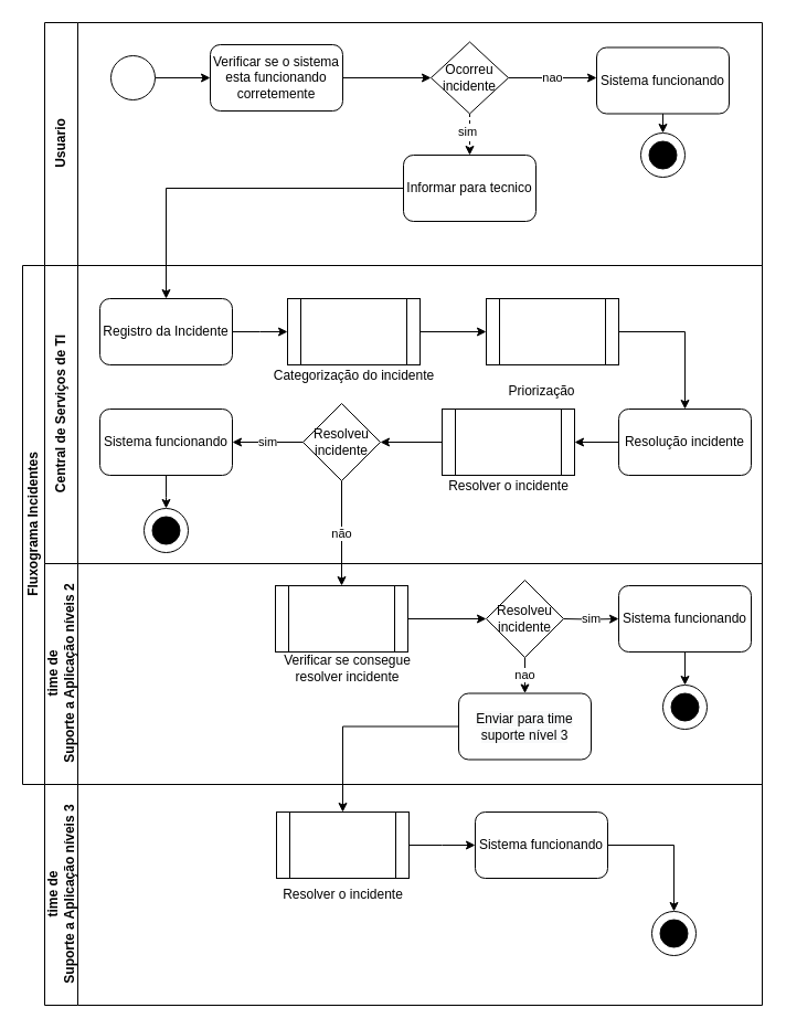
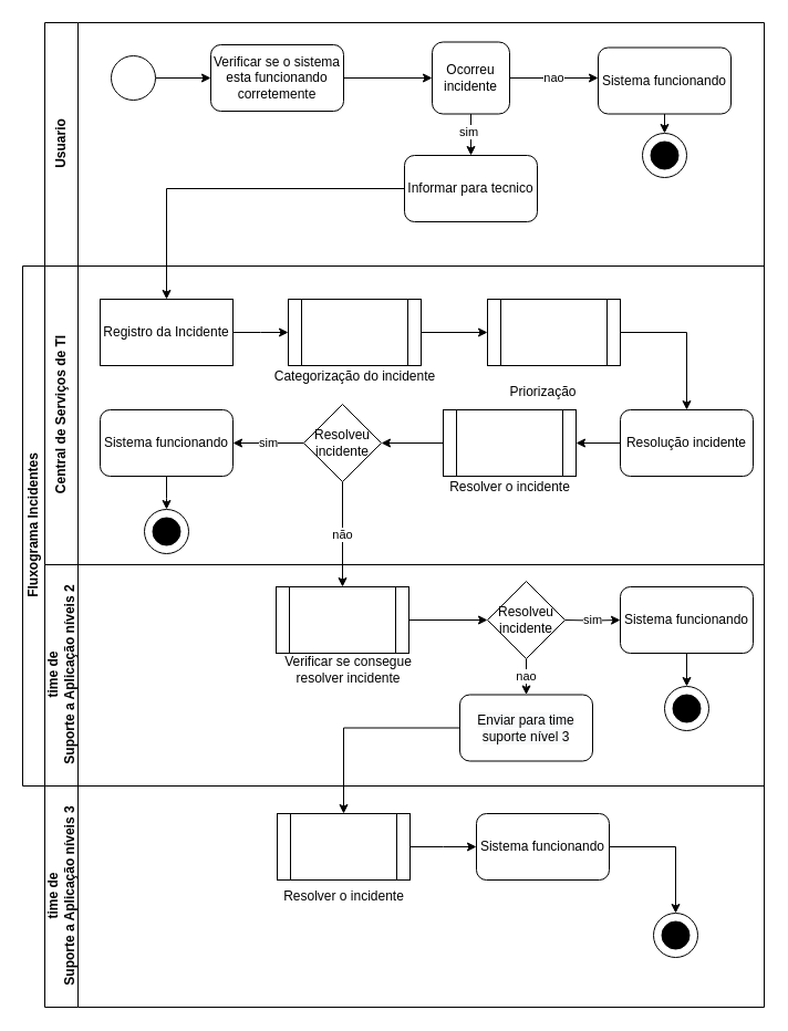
  <mxCell id="0" />
  <mxCell id="1" parent="0" />
  <mxCell id="2" value="Fluxograma&amp;nbsp;Incidentes" style="swimlane;html=1;childLayout=stackLayout;resizeParent=1;resizeParentMax=0;horizontal=0;startSize=20;horizontalStack=0;" parent="1" vertex="1"><mxGeometry x="20" y="240" width="670" height="470" as="geometry" /></mxCell>
  <mxCell id="3" value="Central de Serviços de TI" style="swimlane;html=1;startSize=30;horizontal=0;" parent="2" vertex="1"><mxGeometry x="20" width="650" height="270" as="geometry" /></mxCell>
  <mxCell id="4" value="Usuario" style="swimlane;html=1;startSize=30;horizontal=0;" parent="3" vertex="1"><mxGeometry y="-220" width="650" height="220" as="geometry" /></mxCell>
  <mxCell id="5" value="" style="edgeStyle=orthogonalEdgeStyle;rounded=0;orthogonalLoop=1;jettySize=auto;html=1;" parent="4" source="6" target="8" edge="1"><mxGeometry relative="1" as="geometry" /></mxCell>
  <mxCell id="6" value="" style="ellipse;whiteSpace=wrap;html=1;aspect=fixed;" parent="4" vertex="1"><mxGeometry x="60" y="30" width="40" height="40" as="geometry" /></mxCell>
  <mxCell id="7" value="" style="edgeStyle=orthogonalEdgeStyle;rounded=0;orthogonalLoop=1;jettySize=auto;html=1;" parent="4" source="8" target="12" edge="1"><mxGeometry relative="1" as="geometry" /></mxCell>
  <mxCell id="8" value="Verificar se o sistema esta funcionando corretemente" style="rounded=1;whiteSpace=wrap;html=1;" parent="4" vertex="1"><mxGeometry x="150" y="20" width="120" height="60" as="geometry" /></mxCell>
  <mxCell id="9" value="nao" style="edgeStyle=orthogonalEdgeStyle;rounded=0;orthogonalLoop=1;jettySize=auto;html=1;" parent="4" source="12" edge="1"><mxGeometry relative="1" as="geometry"><mxPoint x="500" y="50" as="targetPoint" /></mxGeometry></mxCell>
- <mxCell id="10" value="" style="edgeStyle=orthogonalEdgeStyle;rounded=0;orthogonalLoop=1;jettySize=auto;html=1;dashed=1;" parent="4" source="12" target="17" edge="1"><mxGeometry relative="1" as="geometry" /></mxCell>
+ <mxCell id="10" value="" style="edgeStyle=orthogonalEdgeStyle;rounded=0;orthogonalLoop=1;jettySize=auto;html=1;" parent="4" source="12" target="17" edge="1"><mxGeometry relative="1" as="geometry" /></mxCell>
  <mxCell id="11" value="sim" style="edgeLabel;html=1;align=center;verticalAlign=middle;resizable=0;points=[];" parent="10" vertex="1" connectable="0"><mxGeometry x="0.059" y="-2" relative="1" as="geometry"><mxPoint x="-1" y="-2" as="offset" /></mxGeometry></mxCell>
- <mxCell id="12" value="Ocorreu incidente" style="rhombus;whiteSpace=wrap;html=1;fillColor=#FFFFFF;" parent="4" vertex="1"><mxGeometry x="350" y="17.5" width="70" height="65" as="geometry" /></mxCell>
+ <mxCell id="12" value="Ocorreu incidente" style="whiteSpace=wrap;html=1;fillColor=#FFFFFF;rounded=1;" parent="4" vertex="1"><mxGeometry x="350" y="17.5" width="70" height="65" as="geometry" /></mxCell>
  <mxCell id="13" style="edgeStyle=orthogonalEdgeStyle;rounded=0;orthogonalLoop=1;jettySize=auto;html=1;exitX=0.5;exitY=1;exitDx=0;exitDy=0;entryX=0.5;entryY=0;entryDx=0;entryDy=0;" parent="4" source="14" target="15" edge="1"><mxGeometry relative="1" as="geometry" /></mxCell>
  <mxCell id="14" value="Sistema funcionando" style="rounded=1;whiteSpace=wrap;html=1;" parent="4" vertex="1"><mxGeometry x="500" y="22.5" width="120" height="60" as="geometry" /></mxCell>
  <mxCell id="15" value="" style="ellipse;whiteSpace=wrap;html=1;aspect=fixed;" parent="4" vertex="1"><mxGeometry x="540" y="100" width="40" height="40" as="geometry" /></mxCell>
  <mxCell id="16" value="" style="ellipse;whiteSpace=wrap;html=1;aspect=fixed;fillColor=#000000;" parent="4" vertex="1"><mxGeometry x="547.5" y="107.5" width="25" height="25" as="geometry" /></mxCell>
  <mxCell id="17" value="Informar para tecnico" style="rounded=1;whiteSpace=wrap;html=1;fillColor=#FFFFFF;" parent="4" vertex="1"><mxGeometry x="325" y="120" width="120" height="60" as="geometry" /></mxCell>
  <mxCell id="18" value="" style="edgeStyle=orthogonalEdgeStyle;rounded=0;orthogonalLoop=1;jettySize=auto;html=1;" parent="3" source="17" target="22" edge="1"><mxGeometry relative="1" as="geometry" /></mxCell>
  <mxCell id="19" value="" style="edgeStyle=orthogonalEdgeStyle;rounded=0;orthogonalLoop=1;jettySize=auto;html=1;" parent="3" source="22" edge="1"><mxGeometry relative="1" as="geometry"><mxPoint x="220" y="60" as="targetPoint" /></mxGeometry></mxCell>
  <mxCell id="20" value="" style="edgeStyle=orthogonalEdgeStyle;rounded=0;orthogonalLoop=1;jettySize=auto;html=1;entryX=0.5;entryY=0;entryDx=0;entryDy=0;" edge="1" parent="3" source="21" target="30"><mxGeometry relative="1" as="geometry"><mxPoint x="600" y="60" as="targetPoint" /><Array as="points"><mxPoint x="580" y="60" /></Array></mxGeometry></mxCell>
  <mxCell id="21" value="" style="shape=process;whiteSpace=wrap;html=1;backgroundOutline=1;fillColor=#FFFFFF;" vertex="1" parent="3"><mxGeometry x="400" y="30" width="120" height="60" as="geometry" /></mxCell>
- <mxCell id="22" value="Registro da Incidente" style="rounded=1;whiteSpace=wrap;html=1;fillColor=#FFFFFF;" parent="3" vertex="1"><mxGeometry x="50" y="30" width="120" height="60" as="geometry" /></mxCell>
+ <mxCell id="22" value="Registro da Incidente" style="whiteSpace=wrap;html=1;fillColor=#FFFFFF;rounded=0;" parent="3" vertex="1"><mxGeometry x="50" y="30" width="120" height="60" as="geometry" /></mxCell>
  <mxCell id="23" value="" style="edgeStyle=orthogonalEdgeStyle;rounded=0;orthogonalLoop=1;jettySize=auto;html=1;" edge="1" parent="3" source="24" target="21"><mxGeometry relative="1" as="geometry" /></mxCell>
  <mxCell id="24" value="" style="shape=process;whiteSpace=wrap;html=1;backgroundOutline=1;fillColor=#FFFFFF;" vertex="1" parent="3"><mxGeometry x="220" y="30" width="120" height="60" as="geometry" /></mxCell>
  <mxCell id="25" value="&lt;span&gt;Categorização do incidente&lt;/span&gt;" style="text;html=1;align=center;verticalAlign=middle;resizable=0;points=[];autosize=1;" vertex="1" parent="3"><mxGeometry x="200" y="90" width="160" height="20" as="geometry" /></mxCell>
  <mxCell id="26" value="&lt;span style=&quot;color: rgba(0 , 0 , 0 , 0) ; font-family: monospace ; font-size: 0px&quot;&gt;%3CmxGraphModel%3E%3Croot%3E%3CmxCell%20id%3D%220%22%2F%3E%3CmxCell%20id%3D%221%22%20parent%3D%220%22%2F%3E%3CmxCell%20id%3D%222%22%20value%3D%22Ocorreu%20incidente%22%20style%3D%22rhombus%3BwhiteSpace%3Dwrap%3Bhtml%3D1%3BfillColor%3D%23FFFFFF%3B%22%20vertex%3D%221%22%20parent%3D%221%22%3E%3CmxGeometry%20x%3D%22460%22%20y%3D%22-312.5%22%20width%3D%2270%22%20height%3D%2265%22%20as%3D%22geometry%22%2F%3E%3C%2FmxCell%3E%3C%2Froot%3E%3C%2FmxGraphModel%3E&lt;/span&gt;" style="text;html=1;align=center;verticalAlign=middle;resizable=0;points=[];autosize=1;" vertex="1" parent="3"><mxGeometry x="615" y="74" width="20" height="20" as="geometry" /></mxCell>
  <mxCell id="27" value="Priorização" style="text;html=1;align=center;verticalAlign=middle;resizable=0;points=[];autosize=1;" vertex="1" parent="3"><mxGeometry x="410" y="104" width="80" height="20" as="geometry" /></mxCell>
  <mxCell id="28" value="sim" style="edgeStyle=orthogonalEdgeStyle;rounded=0;orthogonalLoop=1;jettySize=auto;html=1;" edge="1" parent="3" source="29" target="32"><mxGeometry relative="1" as="geometry" /></mxCell>
  <mxCell id="29" value="Resolveu incidente" style="rhombus;whiteSpace=wrap;html=1;fillColor=#FFFFFF;" vertex="1" parent="3"><mxGeometry x="234" y="125" width="70" height="70" as="geometry" /></mxCell>
  <mxCell id="30" value="&lt;span&gt;Resolução incidente&lt;/span&gt;" style="rounded=1;whiteSpace=wrap;html=1;" vertex="1" parent="3"><mxGeometry x="520" y="130" width="120" height="60" as="geometry" /></mxCell>
  <mxCell id="31" value="" style="edgeStyle=orthogonalEdgeStyle;rounded=0;orthogonalLoop=1;jettySize=auto;html=1;" edge="1" parent="3" source="33" target="29"><mxGeometry relative="1" as="geometry" /></mxCell>
  <mxCell id="32" value="Sistema funcionando" style="rounded=1;whiteSpace=wrap;html=1;" vertex="1" parent="3"><mxGeometry x="50" y="130" width="120" height="60" as="geometry" /></mxCell>
  <mxCell id="33" value="" style="shape=process;whiteSpace=wrap;html=1;backgroundOutline=1;fillColor=#FFFFFF;" vertex="1" parent="3"><mxGeometry x="360" y="130" width="120" height="60" as="geometry" /></mxCell>
  <mxCell id="34" value="" style="edgeStyle=orthogonalEdgeStyle;rounded=0;orthogonalLoop=1;jettySize=auto;html=1;entryX=1;entryY=0.5;entryDx=0;entryDy=0;" edge="1" parent="3" source="30" target="33"><mxGeometry relative="1" as="geometry"><mxPoint x="630" y="50" as="sourcePoint" /><mxPoint x="550" y="50" as="targetPoint" /><Array as="points" /></mxGeometry></mxCell>
  <mxCell id="35" value="Resolver o incidente" style="text;html=1;align=center;verticalAlign=middle;resizable=0;points=[];autosize=1;" vertex="1" parent="3"><mxGeometry x="360" y="190" width="120" height="20" as="geometry" /></mxCell>
  <mxCell id="36" value="" style="ellipse;whiteSpace=wrap;html=1;aspect=fixed;" vertex="1" parent="3"><mxGeometry x="90" y="220" width="40" height="40" as="geometry" /></mxCell>
  <mxCell id="37" value="" style="ellipse;whiteSpace=wrap;html=1;aspect=fixed;fillColor=#000000;" vertex="1" parent="3"><mxGeometry x="97.5" y="227.5" width="25" height="25" as="geometry" /></mxCell>
  <mxCell id="38" value="time de&lt;br&gt;Suporte a Aplicação níveis 2" style="swimlane;html=1;startSize=30;horizontal=0;" parent="2" vertex="1"><mxGeometry x="20" y="270" width="650" height="200" as="geometry" /></mxCell>
  <mxCell id="39" value="" style="edgeStyle=orthogonalEdgeStyle;rounded=0;orthogonalLoop=1;jettySize=auto;html=1;entryX=0.5;entryY=0;entryDx=0;entryDy=0;" parent="38" source="42" target="48" edge="1"><mxGeometry relative="1" as="geometry"><mxPoint x="470" y="270" as="targetPoint" /></mxGeometry></mxCell>
  <mxCell id="40" value="sim" style="edgeStyle=orthogonalEdgeStyle;rounded=0;orthogonalLoop=1;jettySize=auto;html=1;" parent="38" target="42" edge="1"><mxGeometry relative="1" as="geometry"><mxPoint x="470" y="50" as="sourcePoint" /></mxGeometry></mxCell>
  <mxCell id="41" value="nao" style="edgeStyle=orthogonalEdgeStyle;rounded=0;orthogonalLoop=1;jettySize=auto;html=1;entryX=0.5;entryY=0;entryDx=0;entryDy=0;" parent="38" target="50" edge="1"><mxGeometry relative="1" as="geometry"><mxPoint x="325" y="215" as="targetPoint" /><mxPoint x="435" y="85" as="sourcePoint" /></mxGeometry></mxCell>
  <mxCell id="42" value="Sistema funcionando" style="rounded=1;whiteSpace=wrap;html=1;" parent="38" vertex="1"><mxGeometry x="520" y="20" width="120" height="60" as="geometry" /></mxCell>
  <mxCell id="43" value="Resolveu incidente" style="rhombus;whiteSpace=wrap;html=1;fillColor=#FFFFFF;" parent="38" vertex="1"><mxGeometry x="400" y="15" width="70" height="70" as="geometry" /></mxCell>
  <mxCell id="44" value="" style="edgeStyle=orthogonalEdgeStyle;rounded=0;orthogonalLoop=1;jettySize=auto;html=1;" edge="1" parent="38" source="45" target="43"><mxGeometry relative="1" as="geometry" /></mxCell>
  <mxCell id="45" value="" style="shape=process;whiteSpace=wrap;html=1;backgroundOutline=1;fillColor=#FFFFFF;" vertex="1" parent="38"><mxGeometry x="209" y="20" width="120" height="60" as="geometry" /></mxCell>
  <mxCell id="46" value="Verificar se consegue&lt;br&gt;resolver incidente" style="text;html=1;align=center;verticalAlign=middle;resizable=0;points=[];autosize=1;" parent="38" vertex="1"><mxGeometry x="209" y="80" width="130" height="30" as="geometry" /></mxCell>
  <mxCell id="47" value="" style="ellipse;whiteSpace=wrap;html=1;aspect=fixed;fillColor=#000000;" parent="38" vertex="1"><mxGeometry x="567.5" y="117.5" width="25" height="25" as="geometry" /></mxCell>
  <mxCell id="48" value="" style="ellipse;whiteSpace=wrap;html=1;aspect=fixed;" parent="38" vertex="1"><mxGeometry x="560" y="110" width="40" height="40" as="geometry" /></mxCell>
  <mxCell id="49" value="" style="ellipse;whiteSpace=wrap;html=1;aspect=fixed;fillColor=#000000;" parent="38" vertex="1"><mxGeometry x="567.5" y="117.5" width="25" height="25" as="geometry" /></mxCell>
  <mxCell id="50" value="&lt;span style=&quot;color: rgb(0 , 0 , 0) ; font-family: &amp;#34;helvetica&amp;#34; ; font-size: 12px ; font-style: normal ; font-weight: 400 ; letter-spacing: normal ; text-align: center ; text-indent: 0px ; text-transform: none ; word-spacing: 0px ; background-color: rgb(248 , 249 , 250) ; float: none ; display: inline&quot;&gt;Enviar para time suporte nível 3&lt;/span&gt;" style="rounded=1;whiteSpace=wrap;html=1;fillColor=#FFFFFF;" parent="38" vertex="1"><mxGeometry x="375" y="117.5" width="120" height="60" as="geometry" /></mxCell>
  <mxCell id="51" value="não" style="edgeStyle=orthogonalEdgeStyle;rounded=0;orthogonalLoop=1;jettySize=auto;html=1;entryX=0.5;entryY=0;entryDx=0;entryDy=0;" edge="1" parent="2" source="29" target="45"><mxGeometry relative="1" as="geometry"><mxPoint x="289" y="275" as="targetPoint" /></mxGeometry></mxCell>
  <mxCell id="52" value="" style="edgeStyle=orthogonalEdgeStyle;rounded=0;orthogonalLoop=1;jettySize=auto;html=1;" edge="1" parent="2" source="32"><mxGeometry relative="1" as="geometry"><mxPoint x="130" y="220" as="targetPoint" /></mxGeometry></mxCell>
  <mxCell id="53" value="time de&lt;br&gt;Suporte a Aplicação níveis 3" style="swimlane;html=1;startSize=30;horizontal=0;" parent="1" vertex="1"><mxGeometry x="40" y="710" width="650" height="200" as="geometry"><mxRectangle width="30" height="170" as="alternateBounds" /></mxGeometry></mxCell>
  <mxCell id="54" value="Sistema funcionando" style="rounded=1;whiteSpace=wrap;html=1;" parent="53" vertex="1"><mxGeometry x="390" y="25" width="120" height="60" as="geometry" /></mxCell>
  <mxCell id="55" value="" style="edgeStyle=orthogonalEdgeStyle;rounded=0;orthogonalLoop=1;jettySize=auto;html=1;" parent="53" source="56" edge="1"><mxGeometry relative="1" as="geometry"><mxPoint x="390" y="55" as="targetPoint" /></mxGeometry></mxCell>
  <mxCell id="56" value="" style="shape=process;whiteSpace=wrap;html=1;backgroundOutline=1;fillColor=#FFFFFF;" parent="53" vertex="1"><mxGeometry x="210" y="25" width="120" height="60" as="geometry" /></mxCell>
  <mxCell id="57" value="Resolver o incidente" style="text;html=1;align=center;verticalAlign=middle;resizable=0;points=[];autosize=1;" parent="53" vertex="1"><mxGeometry x="210" y="90" width="120" height="20" as="geometry" /></mxCell>
  <mxCell id="58" value="" style="ellipse;whiteSpace=wrap;html=1;aspect=fixed;fillColor=#000000;" parent="53" vertex="1"><mxGeometry x="557.5" y="122.5" width="25" height="25" as="geometry" /></mxCell>
  <mxCell id="59" value="" style="ellipse;whiteSpace=wrap;html=1;aspect=fixed;" parent="53" vertex="1"><mxGeometry x="550" y="115" width="40" height="40" as="geometry" /></mxCell>
  <mxCell id="60" value="" style="edgeStyle=orthogonalEdgeStyle;rounded=0;orthogonalLoop=1;jettySize=auto;html=1;entryX=0.5;entryY=0;entryDx=0;entryDy=0;" parent="53" source="54" target="59" edge="1"><mxGeometry relative="1" as="geometry"><mxPoint x="350" y="195" as="targetPoint" /></mxGeometry></mxCell>
  <mxCell id="61" value="" style="ellipse;whiteSpace=wrap;html=1;aspect=fixed;fillColor=#000000;" parent="53" vertex="1"><mxGeometry x="557.5" y="122.5" width="25" height="25" as="geometry" /></mxCell>
  <mxCell id="62" value="" style="edgeStyle=orthogonalEdgeStyle;rounded=0;orthogonalLoop=1;jettySize=auto;html=1;entryX=0.5;entryY=0;entryDx=0;entryDy=0;" parent="1" source="50" target="56" edge="1"><mxGeometry relative="1" as="geometry"><mxPoint x="150" y="735" as="targetPoint" /></mxGeometry></mxCell>
